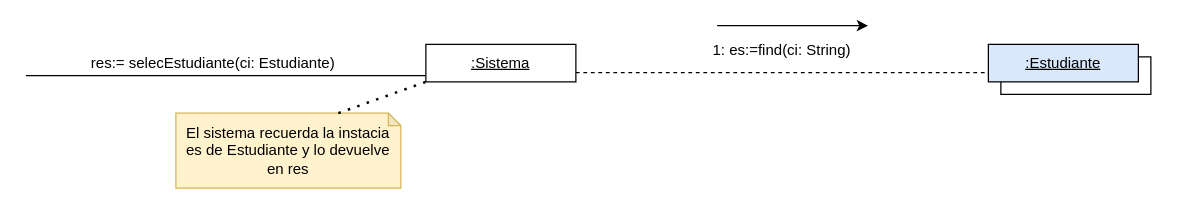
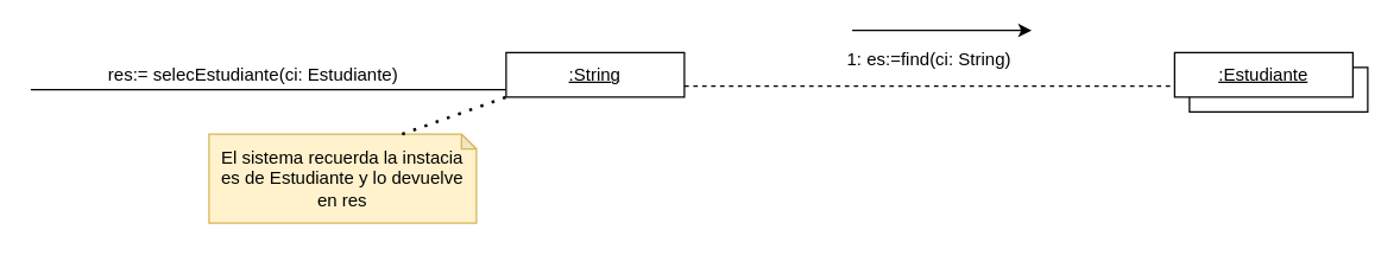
  <mxCell id="0" />
  <mxCell id="1" parent="0" />
  <mxCell id="2" value="" style="rounded=0;whiteSpace=wrap;html=1;" vertex="1" parent="1"><mxGeometry x="800" y="45" width="120" height="30" as="geometry" /></mxCell>
- <mxCell id="3" value="&lt;u&gt;:Estudiante&lt;br&gt;&lt;/u&gt;" style="rounded=0;whiteSpace=wrap;html=1;fillColor=#dae8fc;" vertex="1" parent="1"><mxGeometry x="790" y="35" width="120" height="30" as="geometry" /></mxCell>
- <mxCell id="4" value="&lt;u&gt;:Sistema&lt;/u&gt;" style="rounded=0;whiteSpace=wrap;html=1;" vertex="1" parent="1"><mxGeometry x="340" y="35" width="120" height="30" as="geometry" /></mxCell>
+ <mxCell id="3" value="&lt;u&gt;:Estudiante&lt;br&gt;&lt;/u&gt;" style="rounded=0;whiteSpace=wrap;html=1;" vertex="1" parent="1"><mxGeometry x="790" y="35" width="120" height="30" as="geometry" /></mxCell>
+ <mxCell id="4" value="&lt;u&gt;:String&lt;/u&gt;" style="rounded=0;whiteSpace=wrap;html=1;" vertex="1" parent="1"><mxGeometry x="340" y="35" width="120" height="30" as="geometry" /></mxCell>
  <mxCell id="5" value="" style="endArrow=none;html=1;rounded=0;exitX=0;exitY=1;exitDx=0;exitDy=0;" edge="1" parent="1" source="6"><mxGeometry width="50" height="50" relative="1" as="geometry"><mxPoint x="20" y="64.5" as="sourcePoint" /><mxPoint x="340" y="60" as="targetPoint" /></mxGeometry></mxCell>
  <mxCell id="6" value="res:= selecEstudiante(ci: Estudiante)" style="text;html=1;strokeColor=none;fillColor=none;align=center;verticalAlign=middle;whiteSpace=wrap;rounded=0;" vertex="1" parent="1"><mxGeometry x="20" y="40" width="300" height="20" as="geometry" /></mxCell>
  <mxCell id="7" value="" style="endArrow=none;html=1;rounded=0;exitX=1;exitY=0.75;exitDx=0;exitDy=0;entryX=0;entryY=0.75;entryDx=0;entryDy=0;dashed=1;" edge="1" parent="1" source="4" target="3"><mxGeometry width="50" height="50" relative="1" as="geometry"><mxPoint x="650" y="270" as="sourcePoint" /><mxPoint x="700" y="220" as="targetPoint" /></mxGeometry></mxCell>
  <mxCell id="8" value="1: es:=find(ci: String)" style="text;html=1;strokeColor=none;fillColor=none;align=center;verticalAlign=middle;whiteSpace=wrap;rounded=0;" vertex="1" parent="1"><mxGeometry x="460" y="20" width="330" height="40" as="geometry" /></mxCell>
  <mxCell id="9" value="El sistema recuerda la instacia es de Estudiante y lo devuelve en res" style="shape=note;whiteSpace=wrap;html=1;backgroundOutline=1;darkOpacity=0.05;size=10;fillColor=#fff2cc;strokeColor=#d6b656;" vertex="1" parent="1"><mxGeometry x="140" y="90" width="180" height="60" as="geometry" /></mxCell>
  <mxCell id="10" value="" style="endArrow=none;dashed=1;html=1;dashPattern=1 3;strokeWidth=2;rounded=0;exitX=0;exitY=0;exitDx=130;exitDy=0;exitPerimeter=0;entryX=0;entryY=1;entryDx=0;entryDy=0;" edge="1" parent="1" source="9" target="4"><mxGeometry width="50" height="50" relative="1" as="geometry"><mxPoint x="460" y="100" as="sourcePoint" /><mxPoint x="510" y="50" as="targetPoint" /></mxGeometry></mxCell>
  <mxCell id="11" value="" style="endArrow=classic;html=1;rounded=0;entryX=0.691;entryY=0.014;entryDx=0;entryDy=0;entryPerimeter=0;" edge="1" parent="1"><mxGeometry width="50" height="50" relative="1" as="geometry"><mxPoint x="573" y="20" as="sourcePoint" /><mxPoint x="693.72" y="20" as="targetPoint" /></mxGeometry></mxCell>
